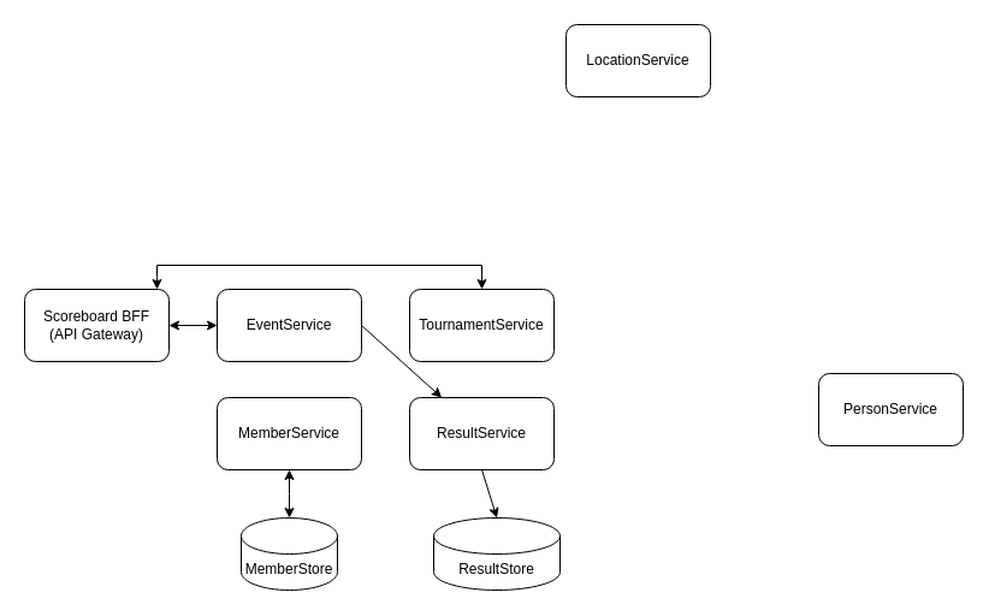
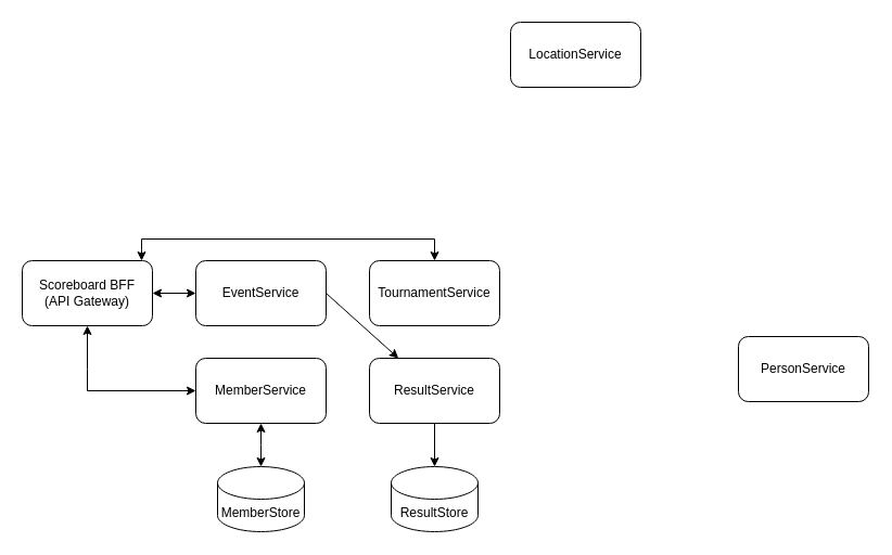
  <mxCell id="0" />
  <mxCell id="1" parent="0" />
  <mxCell id="2" value="&lt;div&gt;Scoreboard BFF &lt;br&gt;&lt;/div&gt;&lt;div&gt;(API Gateway)&lt;/div&gt;" style="rounded=1;whiteSpace=wrap;html=1;" vertex="1" parent="1"><mxGeometry x="20" y="240" width="120" height="60" as="geometry" /></mxCell>
  <mxCell id="3" value="LocationService" style="rounded=1;whiteSpace=wrap;html=1;" vertex="1" parent="1"><mxGeometry x="470" y="20" width="120" height="60" as="geometry" /></mxCell>
  <mxCell id="4" value="MemberService" style="rounded=1;whiteSpace=wrap;html=1;" vertex="1" parent="1"><mxGeometry x="180" y="330" width="120" height="60" as="geometry" /></mxCell>
+ <mxCell id="5" value="" style="endArrow=classic;startArrow=classic;html=1;rounded=0;entryX=0.5;entryY=1;entryDx=0;entryDy=0;exitX=0;exitY=0.5;exitDx=0;exitDy=0;" edge="1" parent="1" source="4" target="2"><mxGeometry width="50" height="50" relative="1" as="geometry"><mxPoint x="160" y="470" as="sourcePoint" /><mxPoint x="430" y="260" as="targetPoint" /><Array as="points"><mxPoint x="80" y="360" /><mxPoint x="80" y="340" /></Array></mxGeometry></mxCell>
  <mxCell id="6" value="PersonService" style="rounded=1;whiteSpace=wrap;html=1;" vertex="1" parent="1"><mxGeometry x="680" y="310" width="120" height="60" as="geometry" /></mxCell>
  <mxCell id="7" value="TournamentService" style="rounded=1;whiteSpace=wrap;html=1;" vertex="1" parent="1"><mxGeometry x="340" y="240" width="120" height="60" as="geometry" /></mxCell>
  <mxCell id="8" value="ResultService" style="rounded=1;whiteSpace=wrap;html=1;" vertex="1" parent="1"><mxGeometry x="340" y="330" width="120" height="60" as="geometry" /></mxCell>
  <mxCell id="9" value="EventService" style="rounded=1;whiteSpace=wrap;html=1;" vertex="1" parent="1"><mxGeometry x="180" y="240" width="120" height="60" as="geometry" /></mxCell>
  <mxCell id="10" value="" style="endArrow=classic;startArrow=classic;html=1;rounded=0;exitX=1;exitY=0.5;exitDx=0;exitDy=0;" edge="1" parent="1" source="2"><mxGeometry width="50" height="50" relative="1" as="geometry"><mxPoint x="380" y="310" as="sourcePoint" /><mxPoint x="180" y="270" as="targetPoint" /><Array as="points" /></mxGeometry></mxCell>
  <mxCell id="11" value="MemberStore" style="shape=cylinder3;whiteSpace=wrap;html=1;boundedLbl=1;backgroundOutline=1;size=15;" vertex="1" parent="1"><mxGeometry x="200" y="430" width="80" height="60" as="geometry" /></mxCell>
  <mxCell id="12" value="" style="endArrow=classic;startArrow=classic;html=1;rounded=0;entryX=0.5;entryY=1;entryDx=0;entryDy=0;exitX=0.5;exitY=0;exitDx=0;exitDy=0;exitPerimeter=0;" edge="1" parent="1" source="11" target="4"><mxGeometry width="50" height="50" relative="1" as="geometry"><mxPoint x="40" y="490" as="sourcePoint" /><mxPoint x="90" y="440" as="targetPoint" /><Array as="points"><mxPoint x="240" y="410" /></Array></mxGeometry></mxCell>
  <mxCell id="13" value="" style="endArrow=classic;html=1;rounded=0;exitX=1;exitY=0.5;exitDx=0;exitDy=0;" edge="1" parent="1" source="9" target="8"><mxGeometry width="50" height="50" relative="1" as="geometry"><mxPoint x="340" y="340" as="sourcePoint" /><mxPoint x="430" y="260" as="targetPoint" /></mxGeometry></mxCell>
- <mxCell id="14" value="ResultStore" style="shape=cylinder3;whiteSpace=wrap;html=1;boundedLbl=1;backgroundOutline=1;size=15;" vertex="1" parent="1"><mxGeometry x="360" y="430" width="105" height="60" as="geometry" /></mxCell>
+ <mxCell id="14" value="ResultStore" style="shape=cylinder3;whiteSpace=wrap;html=1;boundedLbl=1;backgroundOutline=1;size=15;" vertex="1" parent="1"><mxGeometry x="360" y="430" width="80" height="60" as="geometry" /></mxCell>
  <mxCell id="15" value="" style="endArrow=classic;html=1;rounded=0;exitX=0.5;exitY=1;exitDx=0;exitDy=0;entryX=0.5;entryY=0;entryDx=0;entryDy=0;entryPerimeter=0;" edge="1" parent="1" source="8" target="14"><mxGeometry width="50" height="50" relative="1" as="geometry"><mxPoint x="510" y="440" as="sourcePoint" /><mxPoint x="430" y="260" as="targetPoint" /><Array as="points" /></mxGeometry></mxCell>
  <mxCell id="16" value="" style="endArrow=classic;startArrow=classic;html=1;rounded=0;entryX=0.5;entryY=0;entryDx=0;entryDy=0;" edge="1" parent="1" target="7"><mxGeometry width="50" height="50" relative="1" as="geometry"><mxPoint x="130" y="240" as="sourcePoint" /><mxPoint x="440" y="180" as="targetPoint" /><Array as="points"><mxPoint x="130" y="230" /><mxPoint x="130" y="220" /><mxPoint x="400" y="220" /></Array></mxGeometry></mxCell>
